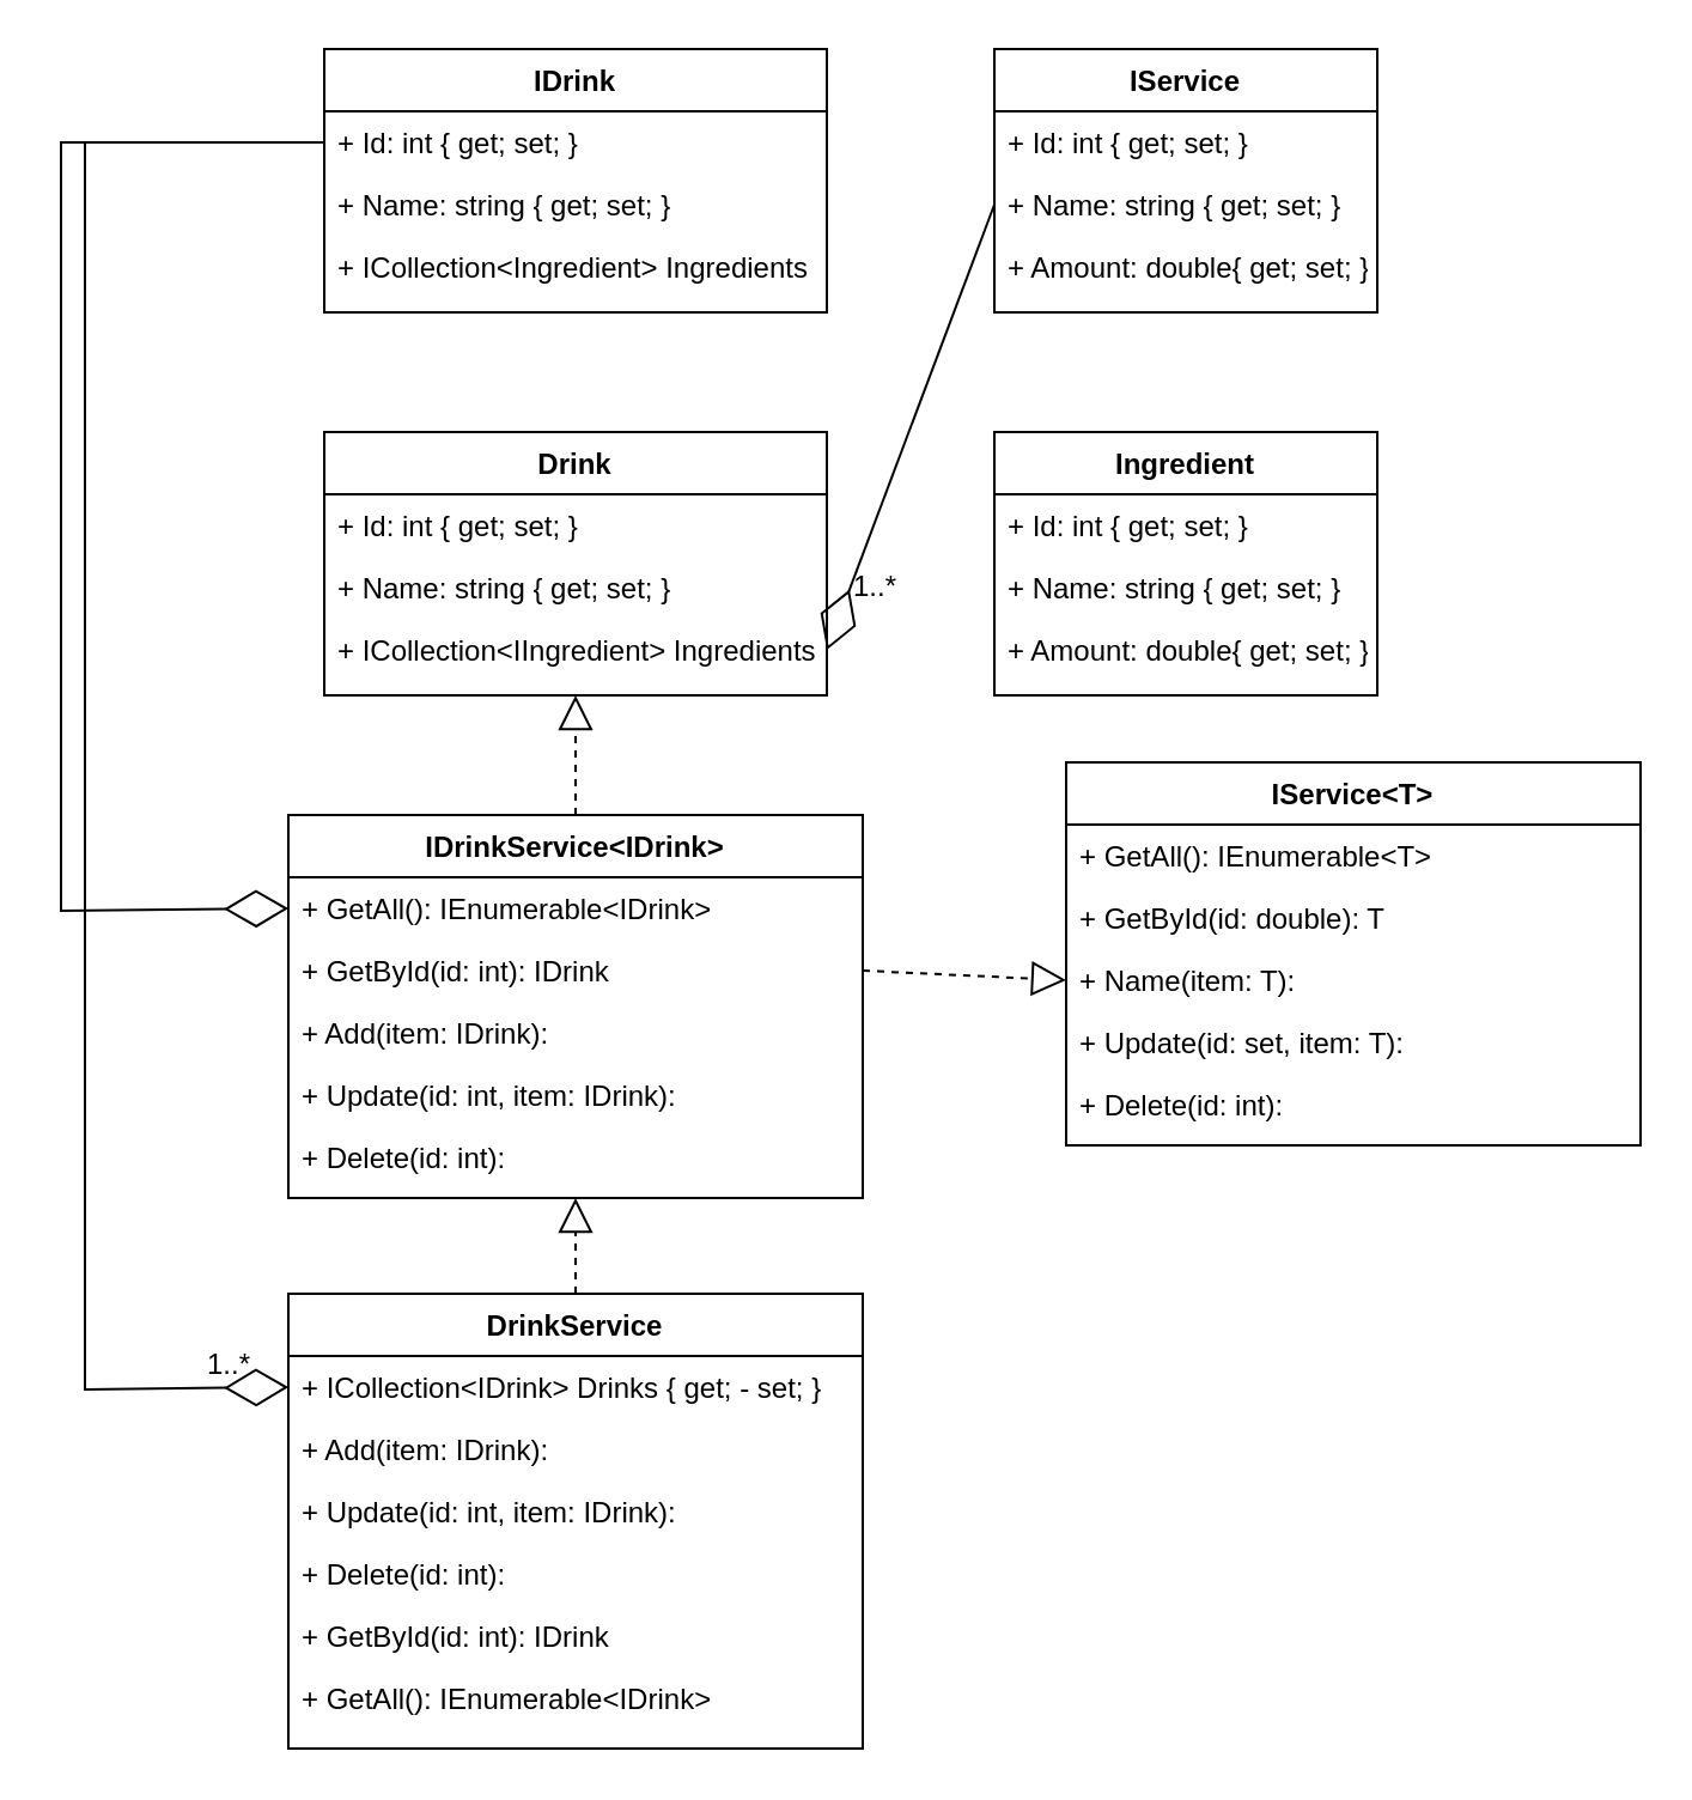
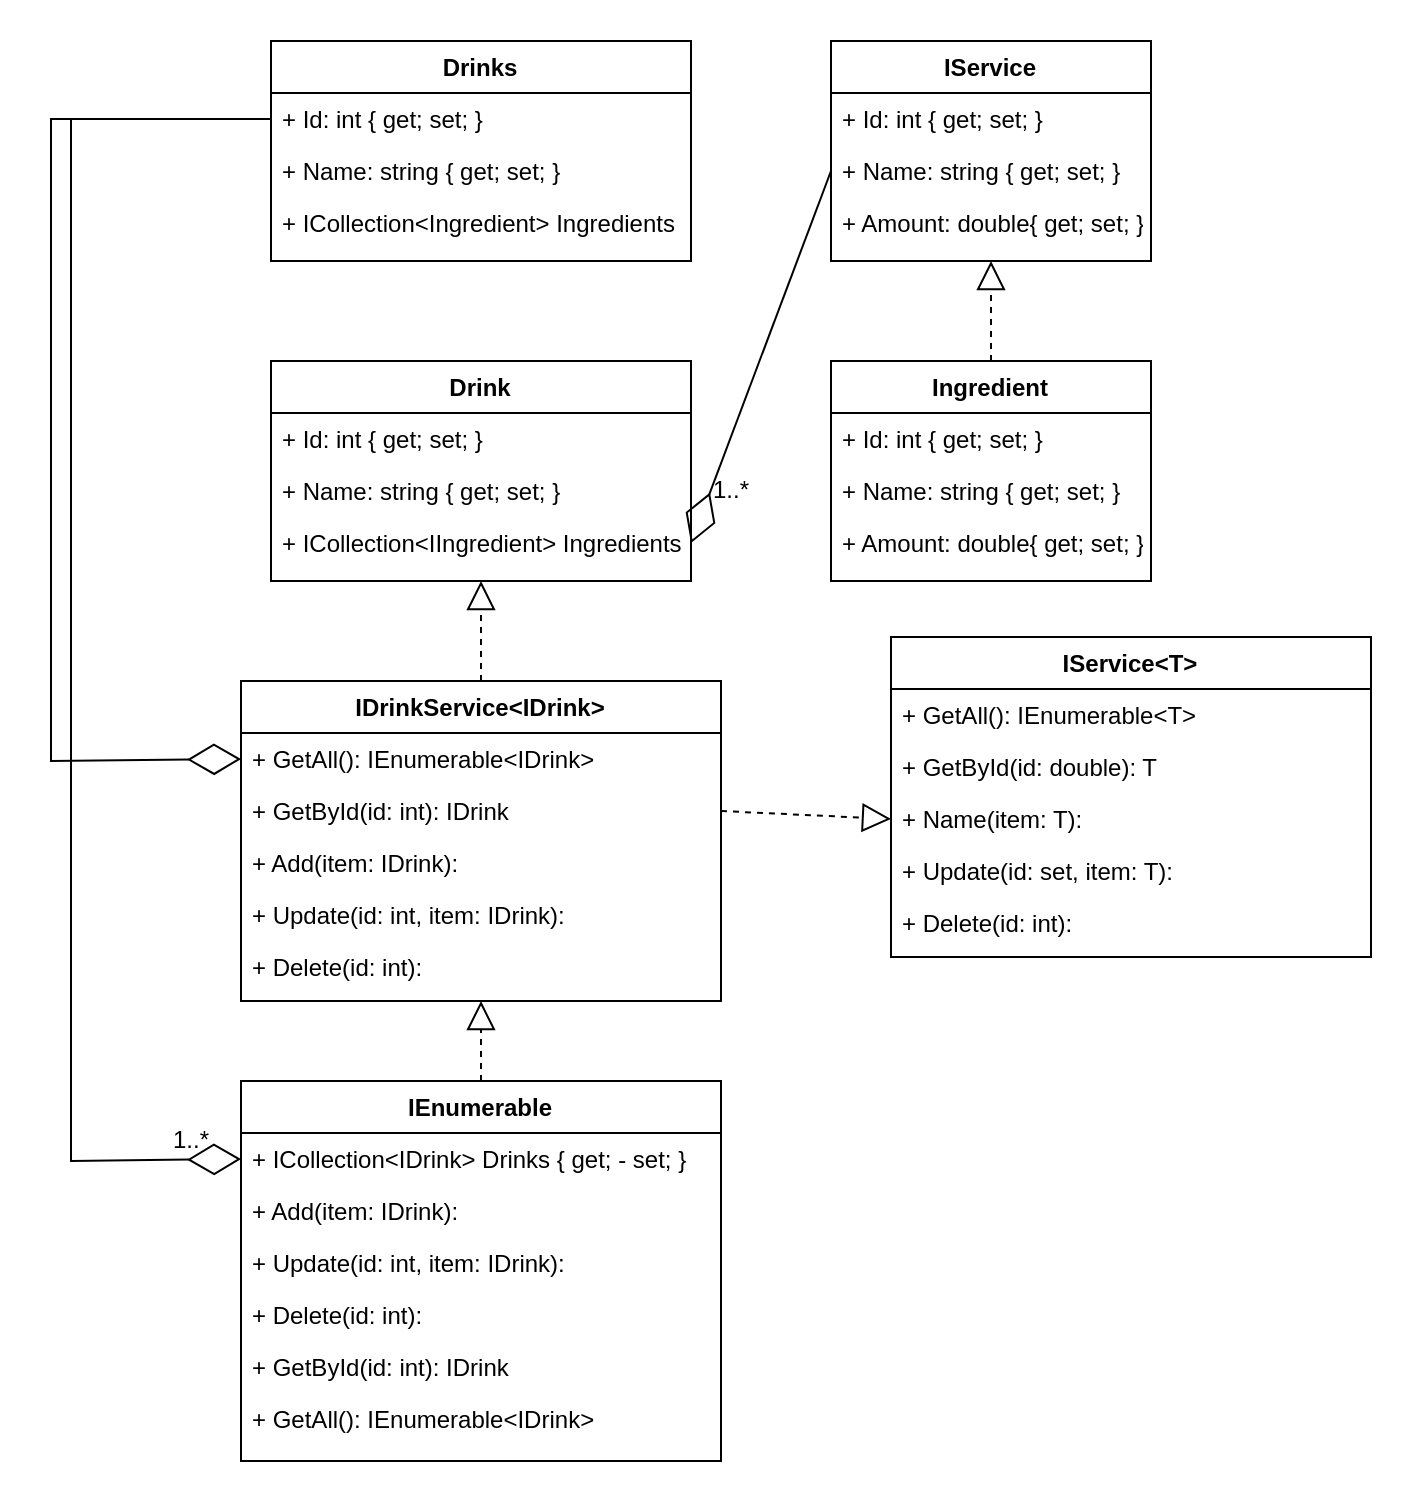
  <mxCell id="0" />
  <mxCell id="1" parent="0" />
  <mxCell id="2" value="Drink" style="swimlane;fontStyle=1;align=center;verticalAlign=top;childLayout=stackLayout;horizontal=1;startSize=26;horizontalStack=0;resizeParent=1;resizeLast=0;collapsible=1;marginBottom=0;rounded=0;shadow=0;strokeWidth=1;" parent="1" vertex="1"><mxGeometry x="130" y="180" width="210" height="110" as="geometry"><mxRectangle x="230" y="140" width="160" height="26" as="alternateBounds" /></mxGeometry></mxCell>
  <mxCell id="3" value="+ Id: int { get; set; }" style="text;align=left;verticalAlign=top;spacingLeft=4;spacingRight=4;overflow=hidden;rotatable=0;points=[[0,0.5],[1,0.5]];portConstraint=eastwest;" parent="2" vertex="1"><mxGeometry y="26" width="210" height="26" as="geometry" /></mxCell>
  <mxCell id="4" value="+ Name: string { get; set; }" style="text;align=left;verticalAlign=top;spacingLeft=4;spacingRight=4;overflow=hidden;rotatable=0;points=[[0,0.5],[1,0.5]];portConstraint=eastwest;rounded=0;shadow=0;html=0;" parent="2" vertex="1"><mxGeometry y="52" width="210" height="26" as="geometry" /></mxCell>
  <mxCell id="5" value="+ ICollection&lt;IIngredient&gt; Ingredients" style="text;align=left;verticalAlign=top;spacingLeft=4;spacingRight=4;overflow=hidden;rotatable=0;points=[[0,0.5],[1,0.5]];portConstraint=eastwest;rounded=0;shadow=0;html=0;" parent="2" vertex="1"><mxGeometry y="78" width="210" height="26" as="geometry" /></mxCell>
  <mxCell id="6" value="IDrinkService&lt;IDrink&gt;" style="swimlane;fontStyle=1;align=center;verticalAlign=top;childLayout=stackLayout;horizontal=1;startSize=26;horizontalStack=0;resizeParent=1;resizeLast=0;collapsible=1;marginBottom=0;rounded=0;shadow=0;strokeWidth=1;" parent="1" vertex="1"><mxGeometry x="115" y="340" width="240" height="160" as="geometry"><mxRectangle x="130" y="380" width="160" height="26" as="alternateBounds" /></mxGeometry></mxCell>
  <mxCell id="7" value="+ GetAll(): IEnumerable&lt;IDrink&gt;" style="text;align=left;verticalAlign=top;spacingLeft=4;spacingRight=4;overflow=hidden;rotatable=0;points=[[0,0.5],[1,0.5]];portConstraint=eastwest;" parent="6" vertex="1"><mxGeometry y="26" width="240" height="26" as="geometry" /></mxCell>
  <mxCell id="8" value="+ GetById(id: int): IDrink" style="text;align=left;verticalAlign=top;spacingLeft=4;spacingRight=4;overflow=hidden;rotatable=0;points=[[0,0.5],[1,0.5]];portConstraint=eastwest;rounded=0;shadow=0;html=0;" parent="6" vertex="1"><mxGeometry y="52" width="240" height="26" as="geometry" /></mxCell>
  <mxCell id="9" value="+ Add(item: IDrink):" style="text;align=left;verticalAlign=top;spacingLeft=4;spacingRight=4;overflow=hidden;rotatable=0;points=[[0,0.5],[1,0.5]];portConstraint=eastwest;rounded=0;shadow=0;html=0;" vertex="1" parent="6"><mxGeometry y="78" width="240" height="26" as="geometry" /></mxCell>
  <mxCell id="10" value="+ Update(id: int, item: IDrink):" style="text;align=left;verticalAlign=top;spacingLeft=4;spacingRight=4;overflow=hidden;rotatable=0;points=[[0,0.5],[1,0.5]];portConstraint=eastwest;rounded=0;shadow=0;html=0;" vertex="1" parent="6"><mxGeometry y="104" width="240" height="26" as="geometry" /></mxCell>
  <mxCell id="11" value="+ Delete(id: int):" style="text;align=left;verticalAlign=top;spacingLeft=4;spacingRight=4;overflow=hidden;rotatable=0;points=[[0,0.5],[1,0.5]];portConstraint=eastwest;rounded=0;shadow=0;html=0;" vertex="1" parent="6"><mxGeometry y="130" width="240" height="26" as="geometry" /></mxCell>
  <mxCell id="12" value="Ingredient" style="swimlane;fontStyle=1;align=center;verticalAlign=top;childLayout=stackLayout;horizontal=1;startSize=26;horizontalStack=0;resizeParent=1;resizeLast=0;collapsible=1;marginBottom=0;rounded=0;shadow=0;strokeWidth=1;" parent="1" vertex="1"><mxGeometry x="410" y="180" width="160" height="110" as="geometry"><mxRectangle x="550" y="140" width="160" height="26" as="alternateBounds" /></mxGeometry></mxCell>
  <mxCell id="13" value="+ Id: int { get; set; }" style="text;align=left;verticalAlign=top;spacingLeft=4;spacingRight=4;overflow=hidden;rotatable=0;points=[[0,0.5],[1,0.5]];portConstraint=eastwest;" parent="12" vertex="1"><mxGeometry y="26" width="160" height="26" as="geometry" /></mxCell>
  <mxCell id="14" value="+ Name: string { get; set; }" style="text;align=left;verticalAlign=top;spacingLeft=4;spacingRight=4;overflow=hidden;rotatable=0;points=[[0,0.5],[1,0.5]];portConstraint=eastwest;rounded=0;shadow=0;html=0;" parent="12" vertex="1"><mxGeometry y="52" width="160" height="26" as="geometry" /></mxCell>
  <mxCell id="15" value="+ Amount: double{ get; set; }" style="text;align=left;verticalAlign=top;spacingLeft=4;spacingRight=4;overflow=hidden;rotatable=0;points=[[0,0.5],[1,0.5]];portConstraint=eastwest;rounded=0;shadow=0;html=0;" vertex="1" parent="12"><mxGeometry y="78" width="160" height="26" as="geometry" /></mxCell>
- <mxCell id="16" value="IDrink" style="swimlane;fontStyle=1;align=center;verticalAlign=top;childLayout=stackLayout;horizontal=1;startSize=26;horizontalStack=0;resizeParent=1;resizeLast=0;collapsible=1;marginBottom=0;rounded=0;shadow=0;strokeWidth=1;" vertex="1" parent="1"><mxGeometry x="130" y="20" width="210" height="110" as="geometry"><mxRectangle x="230" y="140" width="160" height="26" as="alternateBounds" /></mxGeometry></mxCell>
+ <mxCell id="16" value="Drinks" style="swimlane;fontStyle=1;align=center;verticalAlign=top;childLayout=stackLayout;horizontal=1;startSize=26;horizontalStack=0;resizeParent=1;resizeLast=0;collapsible=1;marginBottom=0;rounded=0;shadow=0;strokeWidth=1;" vertex="1" parent="1"><mxGeometry x="130" y="20" width="210" height="110" as="geometry"><mxRectangle x="230" y="140" width="160" height="26" as="alternateBounds" /></mxGeometry></mxCell>
  <mxCell id="17" value="+ Id: int { get; set; }" style="text;align=left;verticalAlign=top;spacingLeft=4;spacingRight=4;overflow=hidden;rotatable=0;points=[[0,0.5],[1,0.5]];portConstraint=eastwest;" vertex="1" parent="16"><mxGeometry y="26" width="210" height="26" as="geometry" /></mxCell>
  <mxCell id="18" value="+ Name: string { get; set; }" style="text;align=left;verticalAlign=top;spacingLeft=4;spacingRight=4;overflow=hidden;rotatable=0;points=[[0,0.5],[1,0.5]];portConstraint=eastwest;rounded=0;shadow=0;html=0;" vertex="1" parent="16"><mxGeometry y="52" width="210" height="26" as="geometry" /></mxCell>
  <mxCell id="19" value="+ ICollection&lt;Ingredient&gt; Ingredients" style="text;align=left;verticalAlign=top;spacingLeft=4;spacingRight=4;overflow=hidden;rotatable=0;points=[[0,0.5],[1,0.5]];portConstraint=eastwest;rounded=0;shadow=0;html=0;" vertex="1" parent="16"><mxGeometry y="78" width="210" height="26" as="geometry" /></mxCell>
  <mxCell id="20" value="IService" style="swimlane;fontStyle=1;align=center;verticalAlign=top;childLayout=stackLayout;horizontal=1;startSize=26;horizontalStack=0;resizeParent=1;resizeLast=0;collapsible=1;marginBottom=0;rounded=0;shadow=0;strokeWidth=1;" vertex="1" parent="1"><mxGeometry x="410" y="20" width="160" height="110" as="geometry"><mxRectangle x="550" y="140" width="160" height="26" as="alternateBounds" /></mxGeometry></mxCell>
  <mxCell id="21" value="+ Id: int { get; set; }" style="text;align=left;verticalAlign=top;spacingLeft=4;spacingRight=4;overflow=hidden;rotatable=0;points=[[0,0.5],[1,0.5]];portConstraint=eastwest;" vertex="1" parent="20"><mxGeometry y="26" width="160" height="26" as="geometry" /></mxCell>
  <mxCell id="22" value="+ Name: string { get; set; }" style="text;align=left;verticalAlign=top;spacingLeft=4;spacingRight=4;overflow=hidden;rotatable=0;points=[[0,0.5],[1,0.5]];portConstraint=eastwest;rounded=0;shadow=0;html=0;" vertex="1" parent="20"><mxGeometry y="52" width="160" height="26" as="geometry" /></mxCell>
  <mxCell id="23" value="+ Amount: double{ get; set; }" style="text;align=left;verticalAlign=top;spacingLeft=4;spacingRight=4;overflow=hidden;rotatable=0;points=[[0,0.5],[1,0.5]];portConstraint=eastwest;rounded=0;shadow=0;html=0;" vertex="1" parent="20"><mxGeometry y="78" width="160" height="26" as="geometry" /></mxCell>
+ <mxCell id="24" value="" style="endArrow=block;dashed=1;endFill=0;endSize=12;html=1;rounded=0;exitX=0.5;exitY=0;exitDx=0;exitDy=0;entryX=0.5;entryY=1;entryDx=0;entryDy=0;" edge="1" parent="1" source="12" target="20"><mxGeometry width="160" relative="1" as="geometry"><mxPoint x="245" y="190" as="sourcePoint" /><mxPoint x="245" y="140" as="targetPoint" /></mxGeometry></mxCell>
  <mxCell id="25" value="" style="endArrow=diamondThin;endFill=0;endSize=24;html=1;rounded=0;exitX=0;exitY=0.5;exitDx=0;exitDy=0;entryX=1;entryY=0.5;entryDx=0;entryDy=0;" edge="1" parent="1" source="22" target="5"><mxGeometry width="160" relative="1" as="geometry"><mxPoint x="240" y="190" as="sourcePoint" /><mxPoint x="400" y="190" as="targetPoint" /></mxGeometry></mxCell>
  <mxCell id="26" value="IService&lt;T&gt;" style="swimlane;fontStyle=1;align=center;verticalAlign=top;childLayout=stackLayout;horizontal=1;startSize=26;horizontalStack=0;resizeParent=1;resizeLast=0;collapsible=1;marginBottom=0;rounded=0;shadow=0;strokeWidth=1;" vertex="1" parent="1"><mxGeometry x="440" y="318" width="240" height="160" as="geometry"><mxRectangle x="130" y="380" width="160" height="26" as="alternateBounds" /></mxGeometry></mxCell>
  <mxCell id="27" value="+ GetAll(): IEnumerable&lt;T&gt;" style="text;align=left;verticalAlign=top;spacingLeft=4;spacingRight=4;overflow=hidden;rotatable=0;points=[[0,0.5],[1,0.5]];portConstraint=eastwest;" vertex="1" parent="26"><mxGeometry y="26" width="240" height="26" as="geometry" /></mxCell>
  <mxCell id="28" value="+ GetById(id: double): T" style="text;align=left;verticalAlign=top;spacingLeft=4;spacingRight=4;overflow=hidden;rotatable=0;points=[[0,0.5],[1,0.5]];portConstraint=eastwest;rounded=0;shadow=0;html=0;" vertex="1" parent="26"><mxGeometry y="52" width="240" height="26" as="geometry" /></mxCell>
  <mxCell id="29" value="+ Name(item: T):" style="text;align=left;verticalAlign=top;spacingLeft=4;spacingRight=4;overflow=hidden;rotatable=0;points=[[0,0.5],[1,0.5]];portConstraint=eastwest;rounded=0;shadow=0;html=0;" vertex="1" parent="26"><mxGeometry y="78" width="240" height="26" as="geometry" /></mxCell>
  <mxCell id="30" value="+ Update(id: set, item: T):" style="text;align=left;verticalAlign=top;spacingLeft=4;spacingRight=4;overflow=hidden;rotatable=0;points=[[0,0.5],[1,0.5]];portConstraint=eastwest;rounded=0;shadow=0;html=0;" vertex="1" parent="26"><mxGeometry y="104" width="240" height="26" as="geometry" /></mxCell>
  <mxCell id="31" value="+ Delete(id: int):" style="text;align=left;verticalAlign=top;spacingLeft=4;spacingRight=4;overflow=hidden;rotatable=0;points=[[0,0.5],[1,0.5]];portConstraint=eastwest;rounded=0;shadow=0;html=0;" vertex="1" parent="26"><mxGeometry y="130" width="240" height="26" as="geometry" /></mxCell>
  <mxCell id="32" value="" style="endArrow=block;dashed=1;endFill=0;endSize=12;html=1;rounded=0;exitX=1;exitY=0.5;exitDx=0;exitDy=0;entryX=0;entryY=0.5;entryDx=0;entryDy=0;" edge="1" parent="1" source="8" target="29"><mxGeometry width="160" relative="1" as="geometry"><mxPoint x="240" y="190" as="sourcePoint" /><mxPoint x="400" y="190" as="targetPoint" /></mxGeometry></mxCell>
- <mxCell id="33" value="DrinkService" style="swimlane;fontStyle=1;align=center;verticalAlign=top;childLayout=stackLayout;horizontal=1;startSize=26;horizontalStack=0;resizeParent=1;resizeLast=0;collapsible=1;marginBottom=0;rounded=0;shadow=0;strokeWidth=1;" vertex="1" parent="1"><mxGeometry x="115" y="540" width="240" height="190" as="geometry"><mxRectangle x="130" y="380" width="160" height="26" as="alternateBounds" /></mxGeometry></mxCell>
+ <mxCell id="33" value="IEnumerable" style="swimlane;fontStyle=1;align=center;verticalAlign=top;childLayout=stackLayout;horizontal=1;startSize=26;horizontalStack=0;resizeParent=1;resizeLast=0;collapsible=1;marginBottom=0;rounded=0;shadow=0;strokeWidth=1;" vertex="1" parent="1"><mxGeometry x="115" y="540" width="240" height="190" as="geometry"><mxRectangle x="130" y="380" width="160" height="26" as="alternateBounds" /></mxGeometry></mxCell>
  <mxCell id="34" value="+ ICollection&lt;IDrink&gt; Drinks { get; - set; }" style="text;align=left;verticalAlign=top;spacingLeft=4;spacingRight=4;overflow=hidden;rotatable=0;points=[[0,0.5],[1,0.5]];portConstraint=eastwest;" vertex="1" parent="33"><mxGeometry y="26" width="240" height="26" as="geometry" /></mxCell>
  <mxCell id="35" value="+ Add(item: IDrink):" style="text;align=left;verticalAlign=top;spacingLeft=4;spacingRight=4;overflow=hidden;rotatable=0;points=[[0,0.5],[1,0.5]];portConstraint=eastwest;rounded=0;shadow=0;html=0;" vertex="1" parent="33"><mxGeometry y="52" width="240" height="26" as="geometry" /></mxCell>
  <mxCell id="36" value="+ Update(id: int, item: IDrink):" style="text;align=left;verticalAlign=top;spacingLeft=4;spacingRight=4;overflow=hidden;rotatable=0;points=[[0,0.5],[1,0.5]];portConstraint=eastwest;rounded=0;shadow=0;html=0;" vertex="1" parent="33"><mxGeometry y="78" width="240" height="26" as="geometry" /></mxCell>
  <mxCell id="37" value="+ Delete(id: int):" style="text;align=left;verticalAlign=top;spacingLeft=4;spacingRight=4;overflow=hidden;rotatable=0;points=[[0,0.5],[1,0.5]];portConstraint=eastwest;rounded=0;shadow=0;html=0;" vertex="1" parent="33"><mxGeometry y="104" width="240" height="26" as="geometry" /></mxCell>
  <mxCell id="38" value="+ GetById(id: int): IDrink" style="text;align=left;verticalAlign=top;spacingLeft=4;spacingRight=4;overflow=hidden;rotatable=0;points=[[0,0.5],[1,0.5]];portConstraint=eastwest;rounded=0;shadow=0;html=0;" vertex="1" parent="33"><mxGeometry y="130" width="240" height="26" as="geometry" /></mxCell>
  <mxCell id="39" value="+ GetAll(): IEnumerable&lt;IDrink&gt;" style="text;align=left;verticalAlign=top;spacingLeft=4;spacingRight=4;overflow=hidden;rotatable=0;points=[[0,0.5],[1,0.5]];portConstraint=eastwest;" vertex="1" parent="33"><mxGeometry y="156" width="240" height="26" as="geometry" /></mxCell>
  <mxCell id="40" value="" style="endArrow=block;dashed=1;endFill=0;endSize=12;html=1;rounded=0;exitX=0.5;exitY=0;exitDx=0;exitDy=0;" edge="1" parent="1" source="6"><mxGeometry width="160" relative="1" as="geometry"><mxPoint x="245" y="190" as="sourcePoint" /><mxPoint x="235" y="290" as="targetPoint" /></mxGeometry></mxCell>
  <mxCell id="41" value="" style="endArrow=block;dashed=1;endFill=0;endSize=12;html=1;rounded=0;entryX=0.5;entryY=1;entryDx=0;entryDy=0;exitX=0.5;exitY=0;exitDx=0;exitDy=0;" edge="1" parent="1" source="33" target="6"><mxGeometry width="160" relative="1" as="geometry"><mxPoint x="240" y="490" as="sourcePoint" /><mxPoint x="400" y="490" as="targetPoint" /></mxGeometry></mxCell>
  <mxCell id="42" value="" style="endArrow=diamondThin;endFill=0;endSize=24;html=1;rounded=0;entryX=0;entryY=0.5;entryDx=0;entryDy=0;exitX=0;exitY=0.5;exitDx=0;exitDy=0;" edge="1" parent="1" source="17" target="34"><mxGeometry width="160" relative="1" as="geometry"><mxPoint x="30" as="sourcePoint" y="60" /><mxPoint x="70" y="530" as="targetPoint" /><Array as="points"><mxPoint x="30" y="59" /><mxPoint x="30" y="320" /><mxPoint x="30" y="580" /></Array></mxGeometry></mxCell>
  <mxCell id="43" value="" style="endArrow=diamondThin;endFill=0;endSize=24;html=1;rounded=0;entryX=0;entryY=0.5;entryDx=0;entryDy=0;exitX=0;exitY=0.5;exitDx=0;exitDy=0;" edge="1" parent="1" source="17" target="7"><mxGeometry width="160" relative="1" as="geometry"><mxPoint x="20" as="sourcePoint" y="60" /><mxPoint x="400" y="390" as="targetPoint" /><Array as="points"><mxPoint x="20" y="59" /><mxPoint x="20" y="380" /></Array></mxGeometry></mxCell>
  <mxCell id="44" value="1..*" style="text;html=1;align=center;verticalAlign=middle;resizable=0;points=[];autosize=1;strokeColor=none;fillColor=none;" vertex="1" parent="1"><mxGeometry x="70" y="555" width="40" height="30" as="geometry" /></mxCell>
  <mxCell id="45" value="1..*" style="text;html=1;align=center;verticalAlign=middle;resizable=0;points=[];autosize=1;strokeColor=none;fillColor=none;" vertex="1" parent="1"><mxGeometry x="340" y="230" width="40" height="30" as="geometry" /></mxCell>
